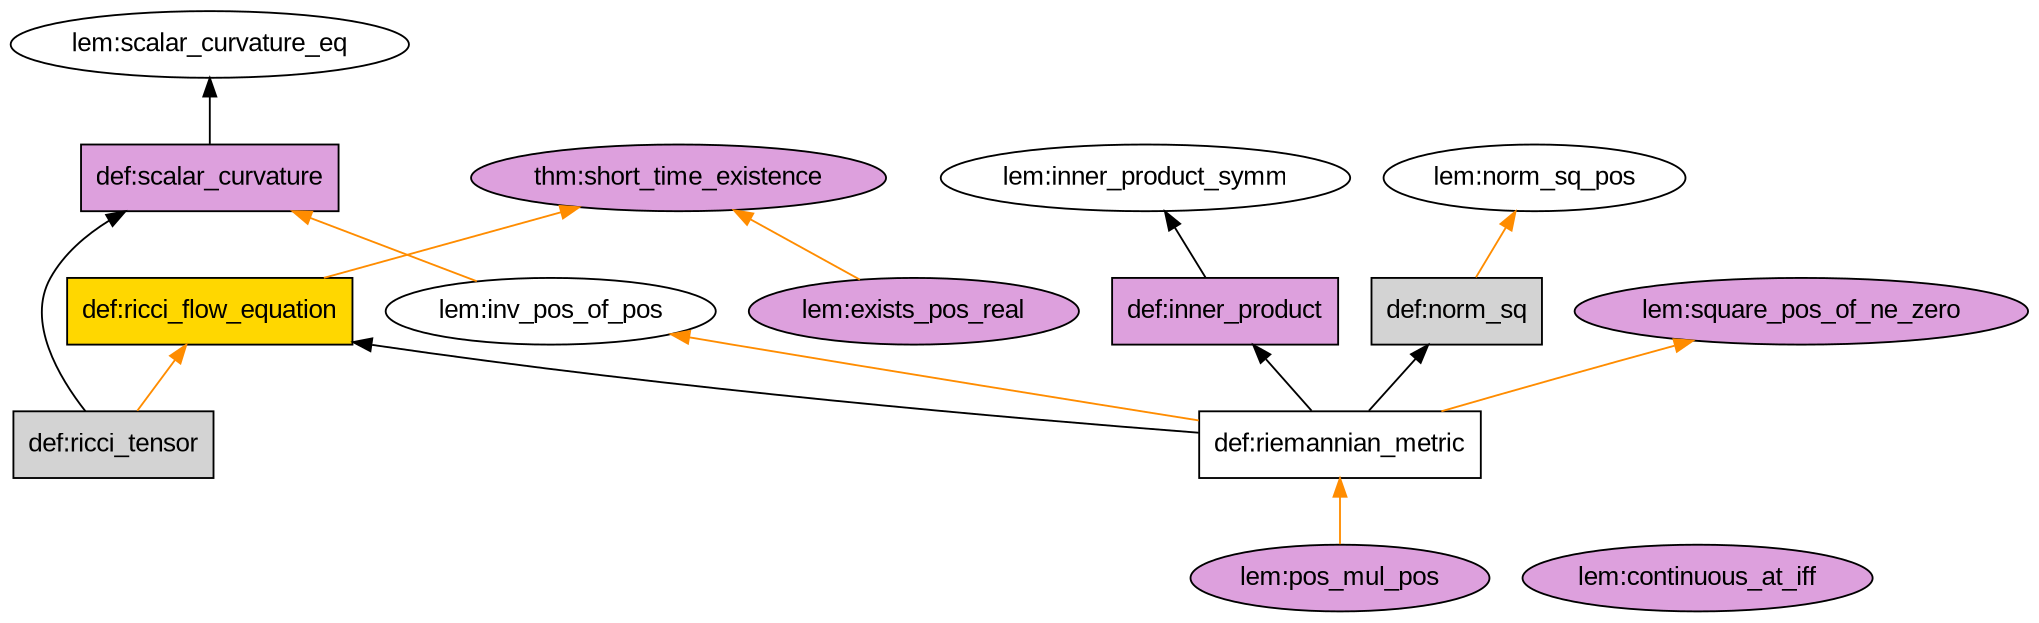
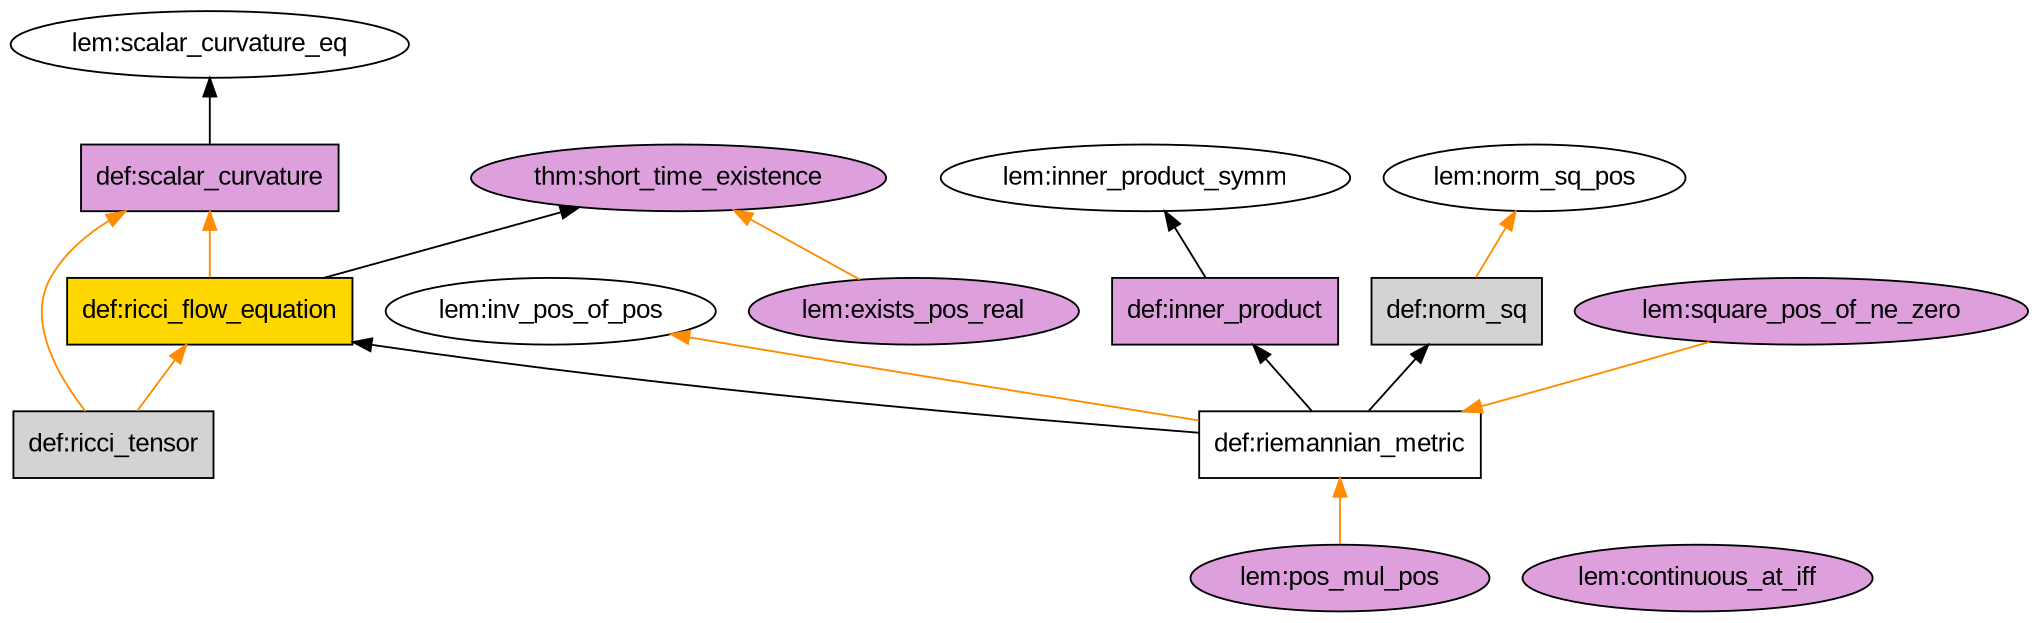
  digraph {
    rankdir=BT
    node [fillcolor=plum fontname=Arial shape=ellipse style=filled]
    edge [color=darkorange]
    n1 [label="lem:pos\_mul\_pos"]
    n2 [fillcolor=white label="def:riemannian\_metric" shape=box]
    n3 [fillcolor=white label="lem:inv\_pos\_of\_pos"]
    n4 [label="def:inner\_product" shape=box]
    n5 [fillcolor=lightgrey label="def:norm\_sq" shape=box]
    n6 [fillcolor=gold label="def:ricci\_flow\_equation" shape=box]
    n7 [label="lem:square\_pos\_of\_ne\_zero"]
    n8 [label="lem:exists\_pos\_real"]
    n9 [label="thm:short\_time\_existence"]
    n10 [label="def:scalar\_curvature" shape=box]
    n11 [fillcolor=white label="lem:scalar\_curvature\_eq"]
    n12 [label="lem:continuous\_at\_iff"]
    n13 [fillcolor=white label="lem:inner\_product\_symm"]
    n14 [fillcolor=white label="lem:norm\_sq\_pos"]
    n15 [fillcolor=lightgrey label="def:ricci\_tensor" shape=box]
    n1 -> n2
    n2 -> n3
    n2 -> n4 [color=black]
    n2 -> n5 [color=black]
    n2 -> n6 [color=black]
-   n3 -> n10
+   n6 -> n10
    n4 -> n13 [color=black]
    n5 -> n14
-   n6 -> n9
-   n2 -> n7
+   n6 -> n9 [color=black]
+   n7 -> n2
    n8 -> n9
    n10 -> n11 [color=black]
    n15 -> n6
-   n15 -> n10 [color=black]
+   n15 -> n10
  }
